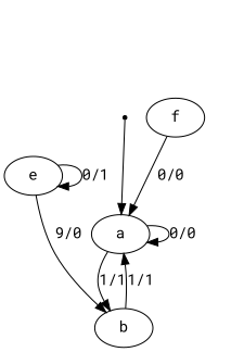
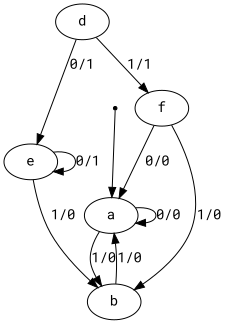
  digraph {
    fontname="Roboto Mono"
    rankdir=TB
    node [fontname="Roboto Mono"]
    edge [fontname="Roboto Mono"]
    INIT [shape=point]
    n2 [label=a]
    n3 [label=b]
+   n4 [label=d]
    n5 [label=e]
    n6 [label=f]
    INIT -> n2
    n2 -> n2 [label="0/0"]
-   n2 -> n3 [label="1/1"]
-   n3 -> n2 [label="1/1"]
-   n5 -> n3 [label="9/0"]
+   n2 -> n3 [label="1/0"]
+   n3 -> n2 [label="1/0"]
+   n4 -> n5 [label="0/1"]
+   n4 -> n6 [label="1/1"]
+   n5 -> n3 [label="1/0"]
    n5 -> n5 [label="0/1"]
    n6 -> n2 [label="0/0"]
+   n6 -> n3 [label="1/0"]
  }
